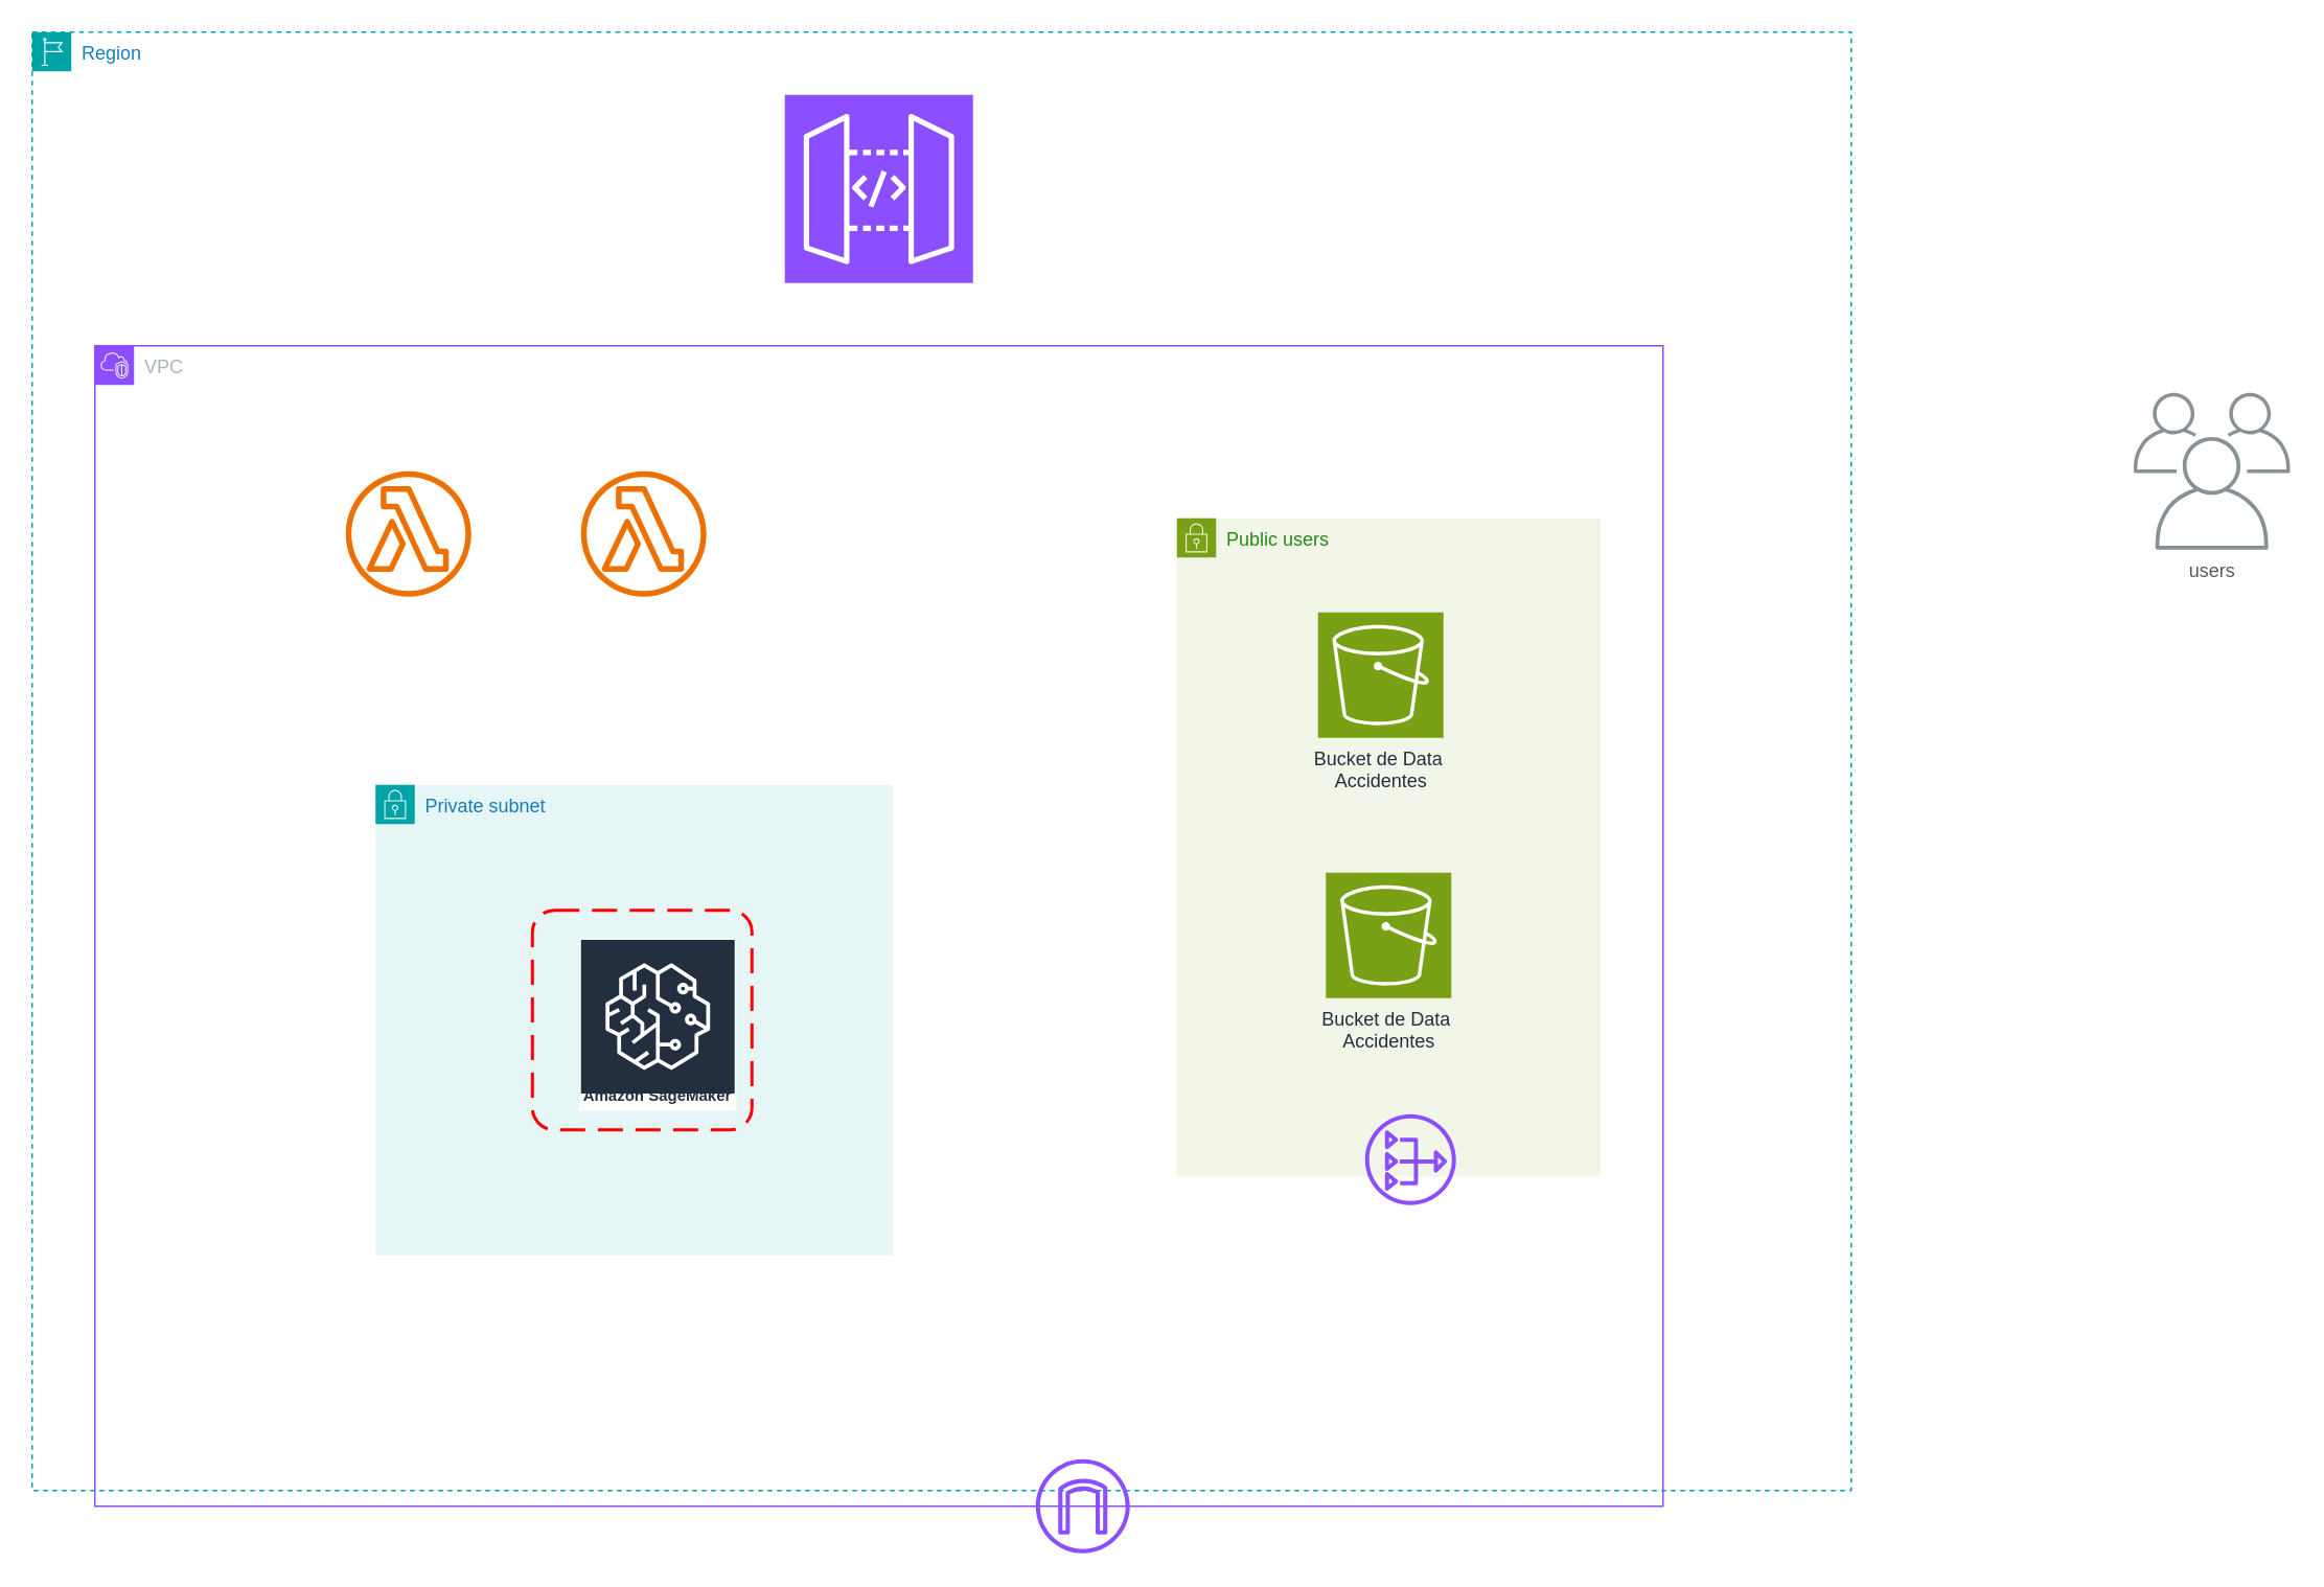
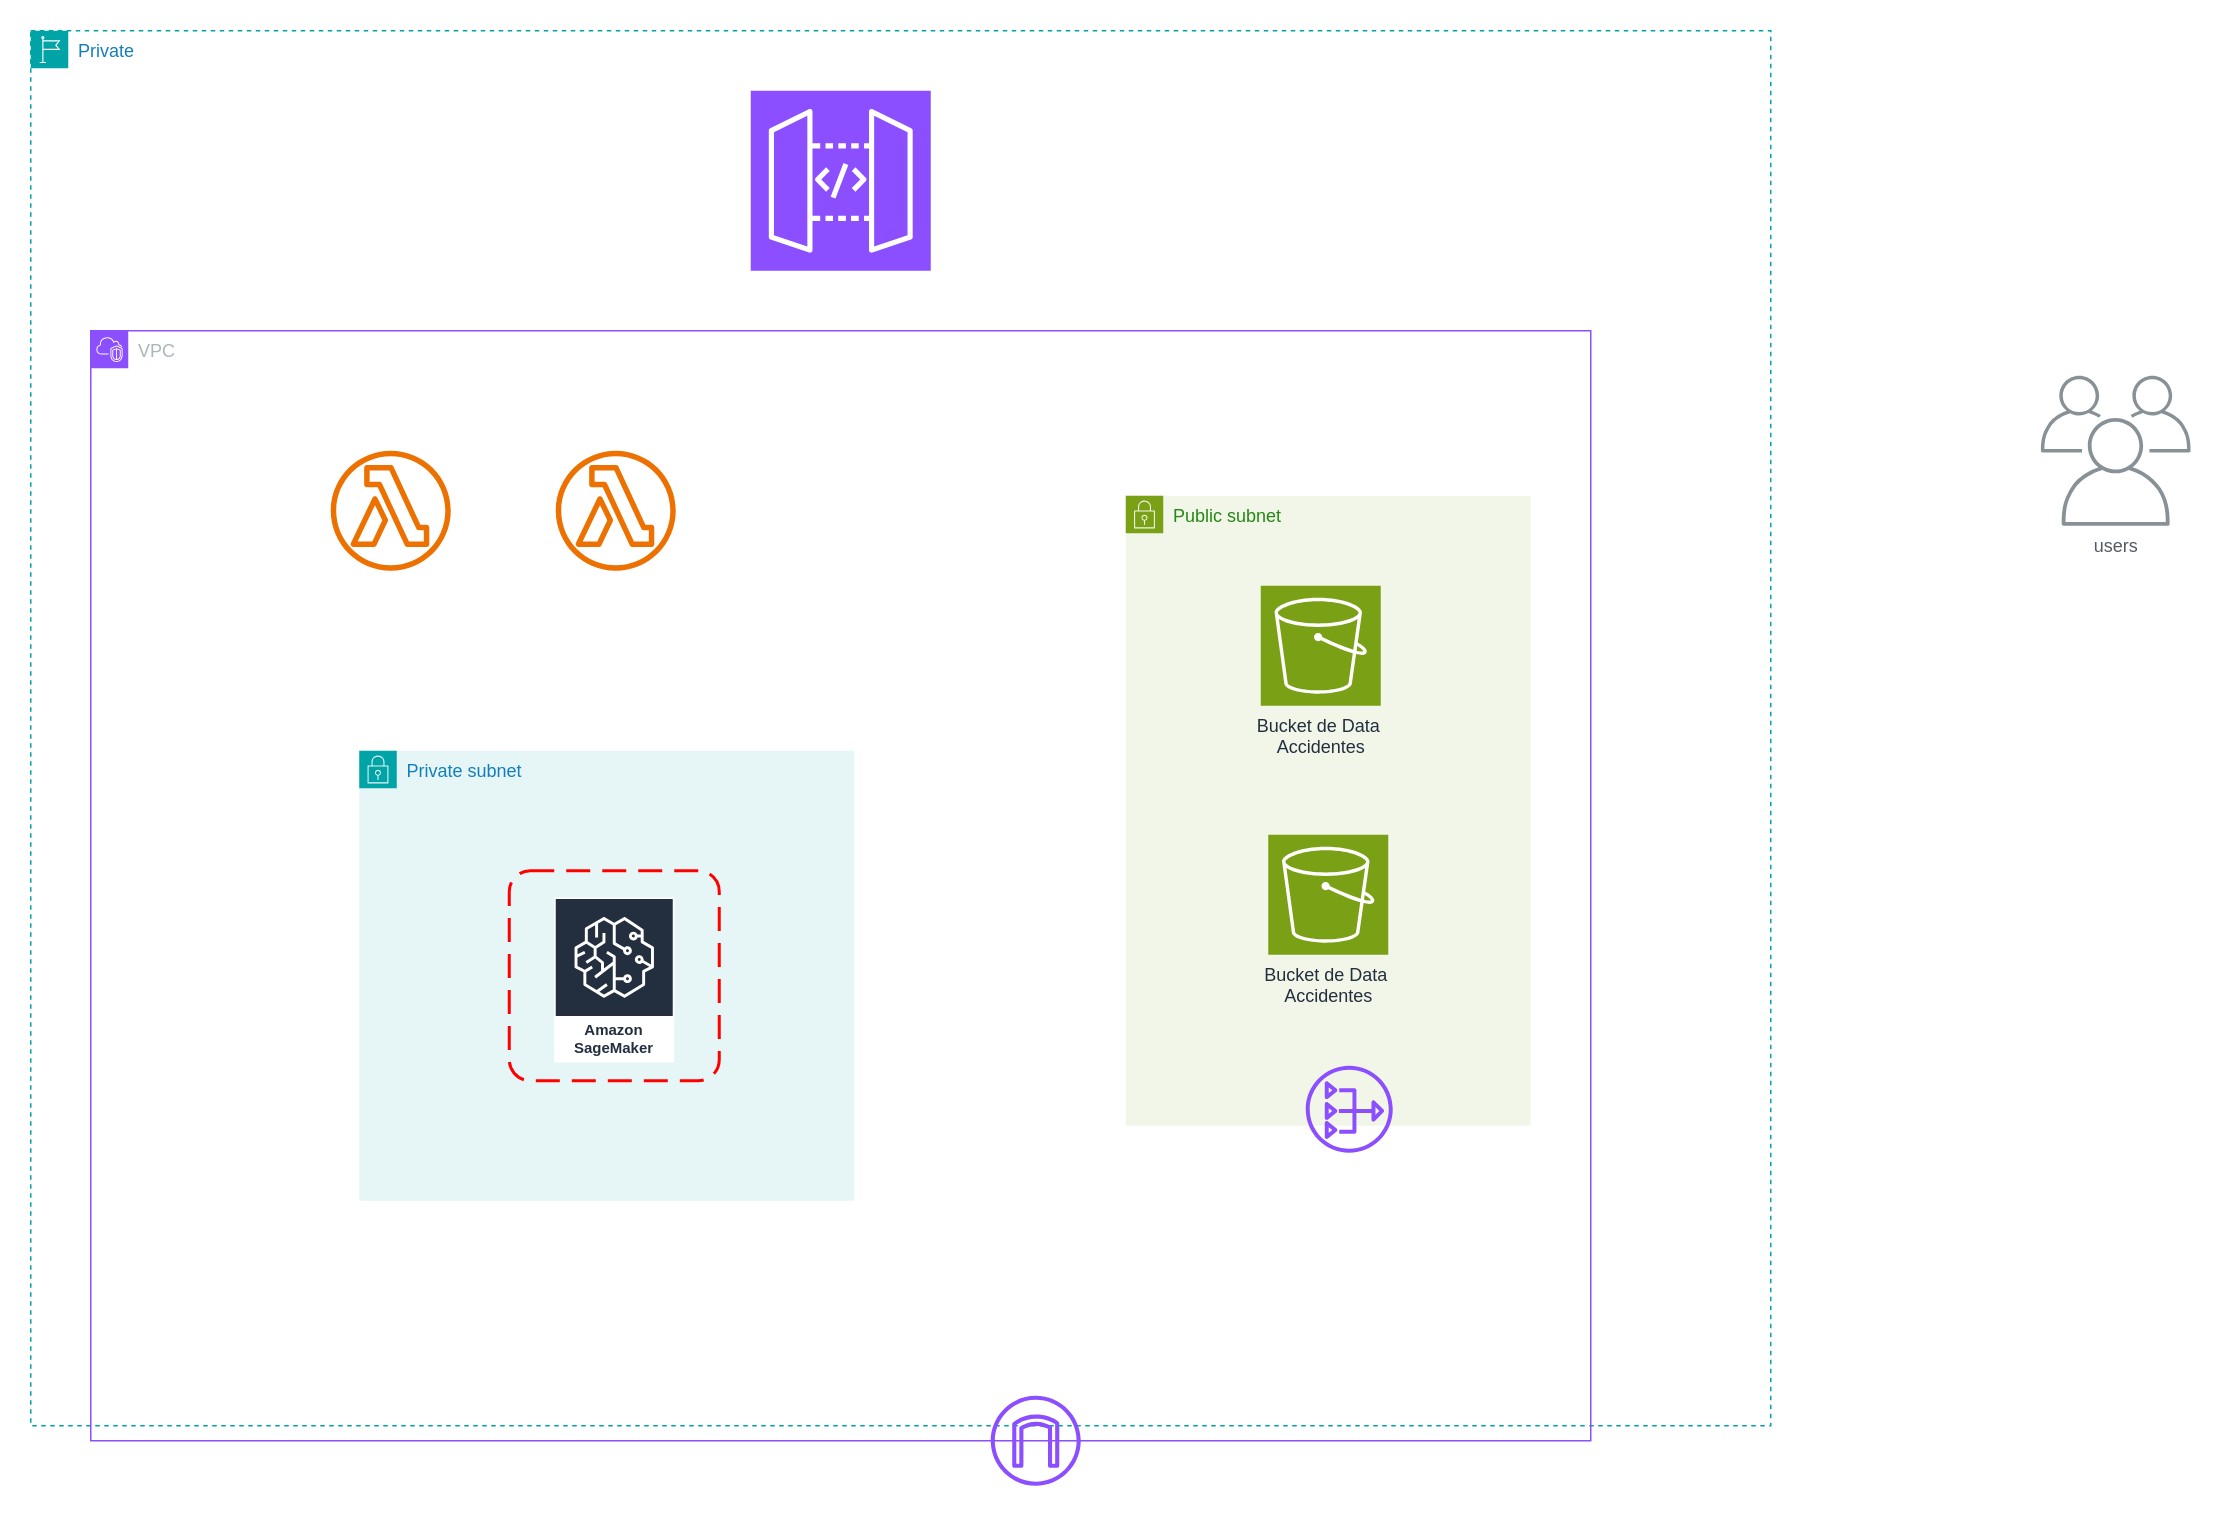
  <mxCell id="0" />
  <mxCell id="1" parent="0" />
- <mxCell id="2" value="Region" style="points=[[0,0],[0.25,0],[0.5,0],[0.75,0],[1,0],[1,0.25],[1,0.5],[1,0.75],[1,1],[0.75,1],[0.5,1],[0.25,1],[0,1],[0,0.75],[0,0.5],[0,0.25]];outlineConnect=0;gradientColor=none;html=1;whiteSpace=wrap;fontSize=12;fontStyle=0;container=1;pointerEvents=0;collapsible=0;recursiveResize=0;shape=mxgraph.aws4.group;grIcon=mxgraph.aws4.group_region;strokeColor=#00A4A6;fillColor=none;verticalAlign=top;align=left;spacingLeft=30;fontColor=#147EBA;dashed=1;" vertex="1" parent="1"><mxGeometry x="20" y="20" width="1160" height="930" as="geometry" /></mxCell>
+ <mxCell id="2" value="Private" style="points=[[0,0],[0.25,0],[0.5,0],[0.75,0],[1,0],[1,0.25],[1,0.5],[1,0.75],[1,1],[0.75,1],[0.5,1],[0.25,1],[0,1],[0,0.75],[0,0.5],[0,0.25]];outlineConnect=0;gradientColor=none;html=1;whiteSpace=wrap;fontSize=12;fontStyle=0;container=1;pointerEvents=0;collapsible=0;recursiveResize=0;shape=mxgraph.aws4.group;grIcon=mxgraph.aws4.group_region;strokeColor=#00A4A6;fillColor=none;verticalAlign=top;align=left;spacingLeft=30;fontColor=#147EBA;dashed=1;" vertex="1" parent="1"><mxGeometry x="20" y="20" width="1160" height="930" as="geometry" /></mxCell>
  <mxCell id="3" value="VPC" style="points=[[0,0],[0.25,0],[0.5,0],[0.75,0],[1,0],[1,0.25],[1,0.5],[1,0.75],[1,1],[0.75,1],[0.5,1],[0.25,1],[0,1],[0,0.75],[0,0.5],[0,0.25]];outlineConnect=0;gradientColor=none;html=1;whiteSpace=wrap;fontSize=12;fontStyle=0;container=1;pointerEvents=0;collapsible=0;recursiveResize=0;shape=mxgraph.aws4.group;grIcon=mxgraph.aws4.group_vpc2;strokeColor=#8C4FFF;fillColor=none;verticalAlign=top;align=left;spacingLeft=30;fontColor=#AAB7B8;dashed=0;" vertex="1" parent="2"><mxGeometry x="40" y="200" width="1000" height="740" as="geometry" /></mxCell>
  <mxCell id="4" value="Private subnet" style="points=[[0,0],[0.25,0],[0.5,0],[0.75,0],[1,0],[1,0.25],[1,0.5],[1,0.75],[1,1],[0.75,1],[0.5,1],[0.25,1],[0,1],[0,0.75],[0,0.5],[0,0.25]];outlineConnect=0;gradientColor=none;html=1;whiteSpace=wrap;fontSize=12;fontStyle=0;container=1;pointerEvents=0;collapsible=0;recursiveResize=0;shape=mxgraph.aws4.group;grIcon=mxgraph.aws4.group_security_group;grStroke=0;strokeColor=#00A4A6;fillColor=#E6F6F7;verticalAlign=top;align=left;spacingLeft=30;fontColor=#147EBA;dashed=0;" vertex="1" parent="3"><mxGeometry x="179" y="280" width="330" height="300" as="geometry" /></mxCell>
  <mxCell id="5" value="" style="rounded=1;arcSize=10;dashed=1;strokeColor=#ff0000;fillColor=none;gradientColor=none;dashPattern=8 4;strokeWidth=2;" vertex="1" parent="4"><mxGeometry x="100" y="80" width="140" height="140" as="geometry" /></mxCell>
- <mxCell id="6" value="Amazon SageMaker" style="sketch=0;outlineConnect=0;fontColor=#232F3E;gradientColor=none;strokeColor=#ffffff;fillColor=#232F3E;dashed=0;verticalLabelPosition=middle;verticalAlign=bottom;align=center;html=1;whiteSpace=wrap;fontSize=10;fontStyle=1;spacing=3;shape=mxgraph.aws4.productIcon;prIcon=mxgraph.aws4.sagemaker;" vertex="1" parent="4"><mxGeometry x="130" y="97.75" width="100" height="110" as="geometry" /></mxCell>
- <mxCell id="7" value="Public users" style="points=[[0,0],[0.25,0],[0.5,0],[0.75,0],[1,0],[1,0.25],[1,0.5],[1,0.75],[1,1],[0.75,1],[0.5,1],[0.25,1],[0,1],[0,0.75],[0,0.5],[0,0.25]];outlineConnect=0;gradientColor=none;html=1;whiteSpace=wrap;fontSize=12;fontStyle=0;container=1;pointerEvents=0;collapsible=0;recursiveResize=0;shape=mxgraph.aws4.group;grIcon=mxgraph.aws4.group_security_group;grStroke=0;strokeColor=#7AA116;fillColor=#F2F6E8;verticalAlign=top;align=left;spacingLeft=30;fontColor=#248814;dashed=0;" vertex="1" parent="3"><mxGeometry x="690" y="110" width="270" height="420" as="geometry" /></mxCell>
+ <mxCell id="6" value="Amazon SageMaker" style="sketch=0;outlineConnect=0;fontColor=#232F3E;gradientColor=none;strokeColor=#ffffff;fillColor=#232F3E;dashed=0;verticalLabelPosition=middle;verticalAlign=bottom;align=center;html=1;whiteSpace=wrap;fontSize=10;fontStyle=1;spacing=3;shape=mxgraph.aws4.productIcon;prIcon=mxgraph.aws4.sagemaker;" vertex="1" parent="4"><mxGeometry x="130" y="97.75" width="80" height="110" as="geometry" /></mxCell>
+ <mxCell id="7" value="Public subnet" style="points=[[0,0],[0.25,0],[0.5,0],[0.75,0],[1,0],[1,0.25],[1,0.5],[1,0.75],[1,1],[0.75,1],[0.5,1],[0.25,1],[0,1],[0,0.75],[0,0.5],[0,0.25]];outlineConnect=0;gradientColor=none;html=1;whiteSpace=wrap;fontSize=12;fontStyle=0;container=1;pointerEvents=0;collapsible=0;recursiveResize=0;shape=mxgraph.aws4.group;grIcon=mxgraph.aws4.group_security_group;grStroke=0;strokeColor=#7AA116;fillColor=#F2F6E8;verticalAlign=top;align=left;spacingLeft=30;fontColor=#248814;dashed=0;" vertex="1" parent="3"><mxGeometry x="690" y="110" width="270" height="420" as="geometry" /></mxCell>
  <mxCell id="8" value="Bucket de Data&amp;nbsp;&lt;div&gt;Accidentes&lt;/div&gt;" style="sketch=0;points=[[0,0,0],[0.25,0,0],[0.5,0,0],[0.75,0,0],[1,0,0],[0,1,0],[0.25,1,0],[0.5,1,0],[0.75,1,0],[1,1,0],[0,0.25,0],[0,0.5,0],[0,0.75,0],[1,0.25,0],[1,0.5,0],[1,0.75,0]];outlineConnect=0;fontColor=#232F3E;fillColor=#7AA116;strokeColor=#ffffff;dashed=0;verticalLabelPosition=bottom;verticalAlign=top;align=center;html=1;fontSize=12;fontStyle=0;aspect=fixed;shape=mxgraph.aws4.resourceIcon;resIcon=mxgraph.aws4.s3;" vertex="1" parent="7"><mxGeometry x="95" y="226" width="80" height="80" as="geometry" /></mxCell>
  <mxCell id="9" value="Bucket de Data&amp;nbsp;&lt;div&gt;Accidentes&lt;/div&gt;" style="sketch=0;points=[[0,0,0],[0.25,0,0],[0.5,0,0],[0.75,0,0],[1,0,0],[0,1,0],[0.25,1,0],[0.5,1,0],[0.75,1,0],[1,1,0],[0,0.25,0],[0,0.5,0],[0,0.75,0],[1,0.25,0],[1,0.5,0],[1,0.75,0]];outlineConnect=0;fontColor=#232F3E;fillColor=#7AA116;strokeColor=#ffffff;dashed=0;verticalLabelPosition=bottom;verticalAlign=top;align=center;html=1;fontSize=12;fontStyle=0;aspect=fixed;shape=mxgraph.aws4.resourceIcon;resIcon=mxgraph.aws4.s3;" vertex="1" parent="7"><mxGeometry x="90" y="60" width="80" height="80" as="geometry" /></mxCell>
  <mxCell id="10" value="" style="sketch=0;outlineConnect=0;fontColor=#232F3E;gradientColor=none;fillColor=#8C4FFF;strokeColor=none;dashed=0;verticalLabelPosition=bottom;verticalAlign=top;align=center;html=1;fontSize=12;fontStyle=0;aspect=fixed;pointerEvents=1;shape=mxgraph.aws4.nat_gateway;" vertex="1" parent="3"><mxGeometry x="810" y="490" width="58" height="58" as="geometry" /></mxCell>
  <mxCell id="11" value="" style="sketch=0;outlineConnect=0;fontColor=#232F3E;gradientColor=none;fillColor=#ED7100;strokeColor=none;dashed=0;verticalLabelPosition=bottom;verticalAlign=top;align=center;html=1;fontSize=12;fontStyle=0;aspect=fixed;pointerEvents=1;shape=mxgraph.aws4.lambda_function;" vertex="1" parent="3"><mxGeometry x="160" y="80" width="80" height="80" as="geometry" /></mxCell>
  <mxCell id="12" value="" style="sketch=0;outlineConnect=0;fontColor=#232F3E;gradientColor=none;fillColor=#ED7100;strokeColor=none;dashed=0;verticalLabelPosition=bottom;verticalAlign=top;align=center;html=1;fontSize=12;fontStyle=0;aspect=fixed;pointerEvents=1;shape=mxgraph.aws4.lambda_function;" vertex="1" parent="3"><mxGeometry x="310" y="80" width="80" height="80" as="geometry" /></mxCell>
  <mxCell id="13" value="" style="sketch=0;outlineConnect=0;fontColor=#232F3E;gradientColor=none;fillColor=#8C4FFF;strokeColor=none;dashed=0;verticalLabelPosition=bottom;verticalAlign=top;align=center;html=1;fontSize=12;fontStyle=0;aspect=fixed;pointerEvents=1;shape=mxgraph.aws4.internet_gateway;" vertex="1" parent="2"><mxGeometry x="640" y="910" width="60" height="60" as="geometry" /></mxCell>
  <mxCell id="14" value="" style="sketch=0;points=[[0,0,0],[0.25,0,0],[0.5,0,0],[0.75,0,0],[1,0,0],[0,1,0],[0.25,1,0],[0.5,1,0],[0.75,1,0],[1,1,0],[0,0.25,0],[0,0.5,0],[0,0.75,0],[1,0.25,0],[1,0.5,0],[1,0.75,0]];outlineConnect=0;fontColor=#232F3E;fillColor=#8C4FFF;strokeColor=#ffffff;dashed=0;verticalLabelPosition=bottom;verticalAlign=top;align=center;html=1;fontSize=12;fontStyle=0;aspect=fixed;shape=mxgraph.aws4.resourceIcon;resIcon=mxgraph.aws4.api_gateway;" vertex="1" parent="2"><mxGeometry x="480" y="40" width="120" height="120" as="geometry" /></mxCell>
  <mxCell id="15" value="users" style="sketch=0;outlineConnect=0;gradientColor=none;fontColor=#545B64;strokeColor=none;fillColor=#879196;dashed=0;verticalLabelPosition=bottom;verticalAlign=top;align=center;html=1;fontSize=12;fontStyle=0;aspect=fixed;shape=mxgraph.aws4.illustration_users;pointerEvents=1" vertex="1" parent="1"><mxGeometry x="1360" y="250" width="100" height="100" as="geometry" /></mxCell>
